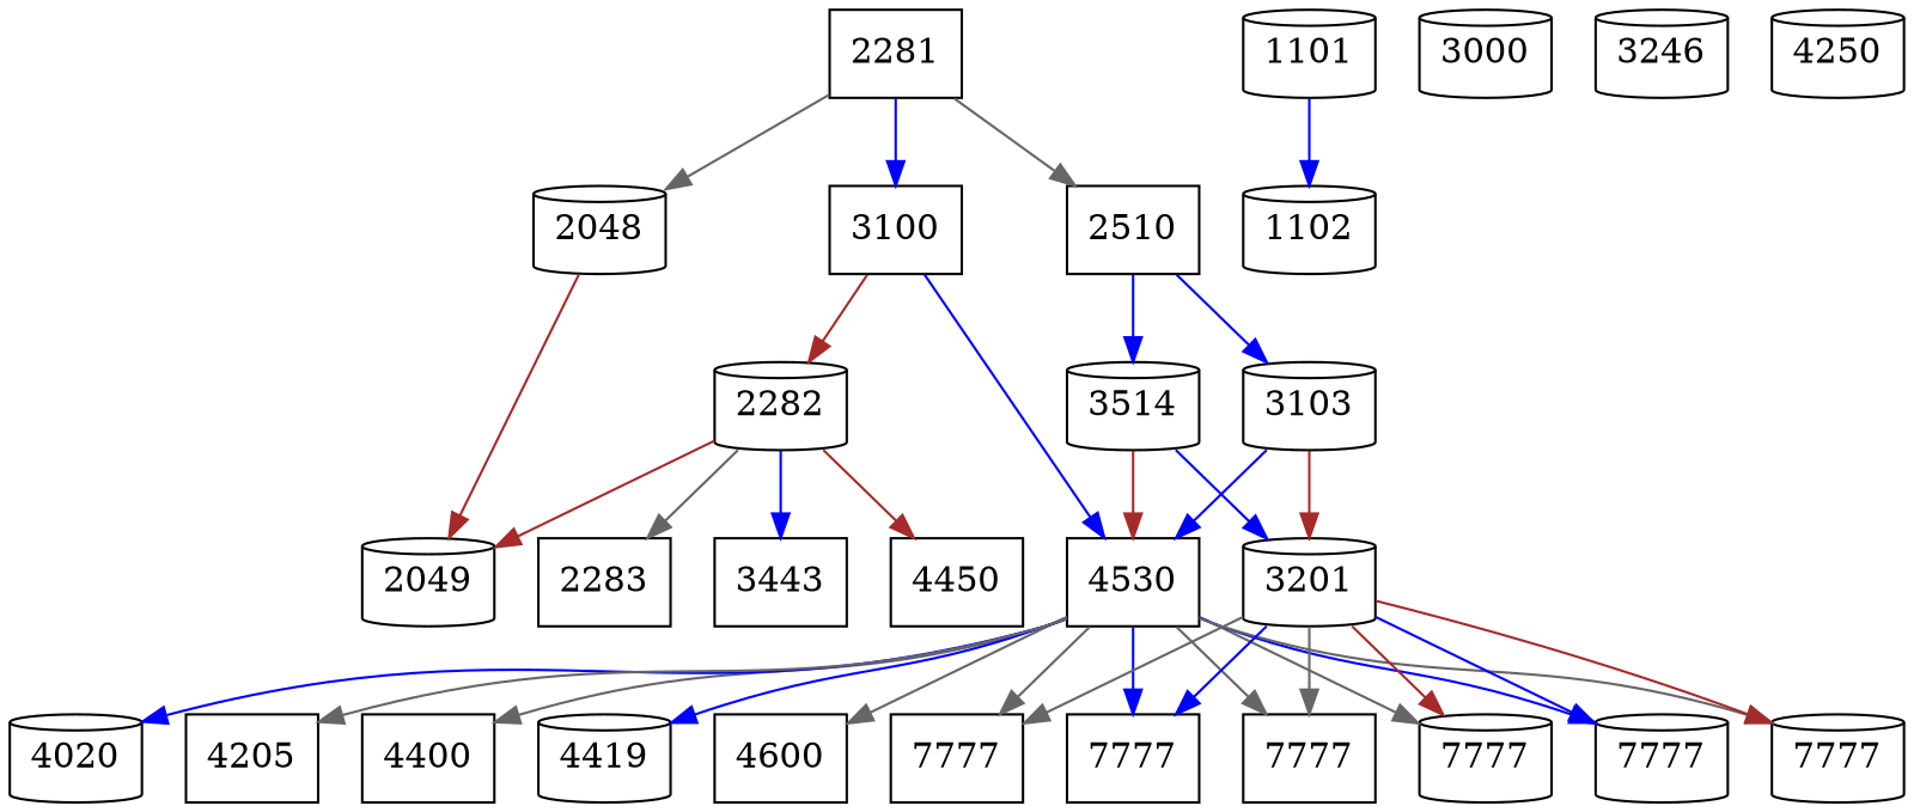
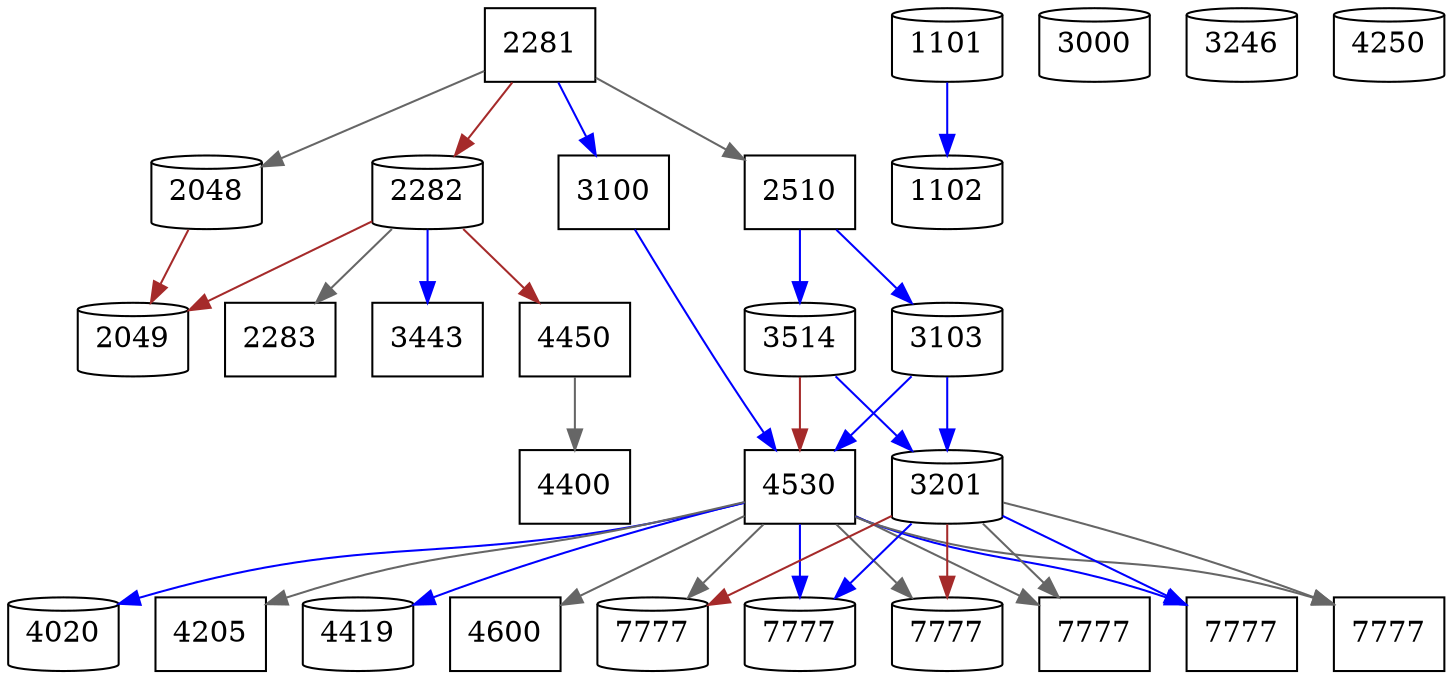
  digraph {
    node [shape=cylinder]
    edge [color=blue]
    n1 [label=2281 shape=box]
    n2 [label=2282]
    n3 [label=2048]
    n4 [label=2510 shape=box]
    n5 [label=3100 shape=box]
    n6 [label=2283 shape=box]
    n7 [label=2049]
    n8 [label=3443 shape=box]
    n9 [label=4450 shape=box]
    n10 [label=3514]
    n11 [label=3103]
    n12 [label=4530 shape=box]
    n13 [label=1101]
    n14 [label=1102]
    n15 [label=3000]
    n16 [label=3201]
    n17 [label=4400 shape=box]
    n18 [label=4419]
    n19 [label=4600 shape=box]
    n20 [label=4020]
    n21 [label=7777]
    n22 [label=7777]
    n23 [label=7777]
    n24 [label=7777 shape=box]
    n25 [label=7777 shape=box]
    n26 [label=7777 shape=box]
    n27 [label=4205 shape=box]
    n28 [label=3246]
    n29 [label=4250]
-   n5 -> n2 [color=brown]
+   n1 -> n2 [color=brown]
    n1 -> n3 [color=gray40]
    n1 -> n4 [color=gray40]
    n1 -> n5
    n2 -> n6 [color=gray40]
    n2 -> n7 [color=brown]
    n2 -> n8
    n2 -> n9 [color=brown]
    n3 -> n7 [color=brown]
    n4 -> n10
    n4 -> n11
    n5 -> n12
    n10 -> n12 [color=brown]
    n10 -> n16
    n11 -> n12
-   n11 -> n16 [color=brown]
-   n12 -> n17 [color=gray40]
+   n11 -> n16
+   n9 -> n17 [color=gray40]
    n12 -> n18
    n12 -> n19 [color=gray40]
    n12 -> n20
    n12 -> n21 [color=gray40]
    n12 -> n22
    n12 -> n23 [color=gray40]
    n12 -> n24 [color=gray40]
    n12 -> n25
    n12 -> n26 [color=gray40]
    n12 -> n27 [color=gray40]
    n13 -> n14
    n16 -> n21 [color=brown]
    n16 -> n22
    n16 -> n23 [color=brown]
    n16 -> n24 [color=gray40]
    n16 -> n25
    n16 -> n26 [color=gray40]
  }
